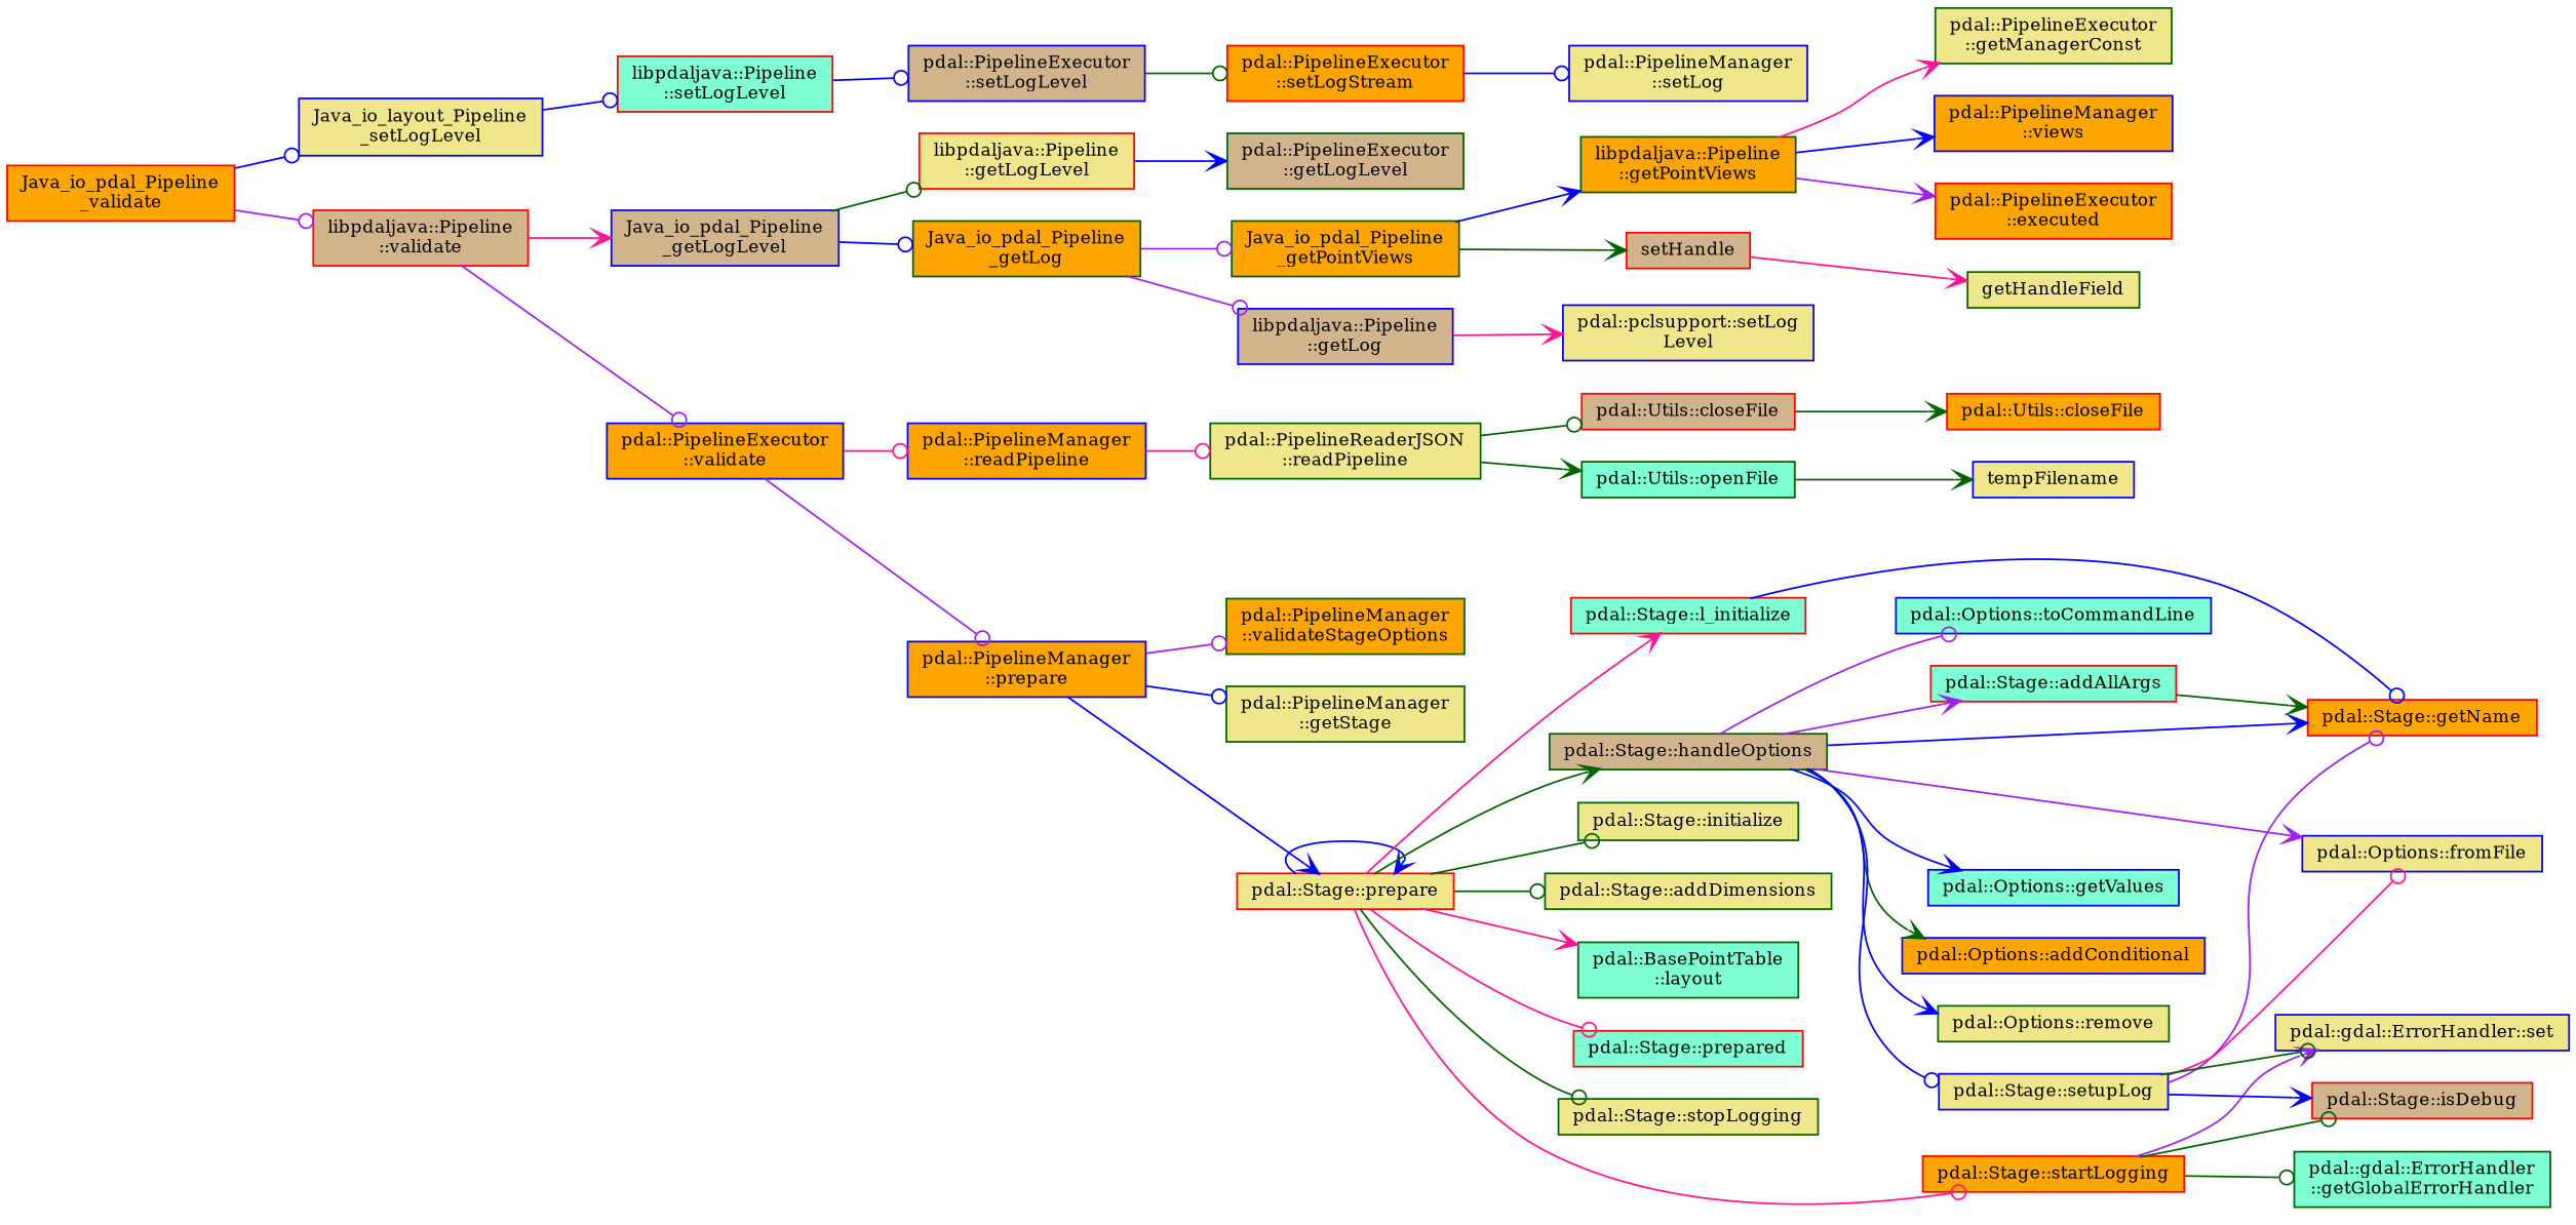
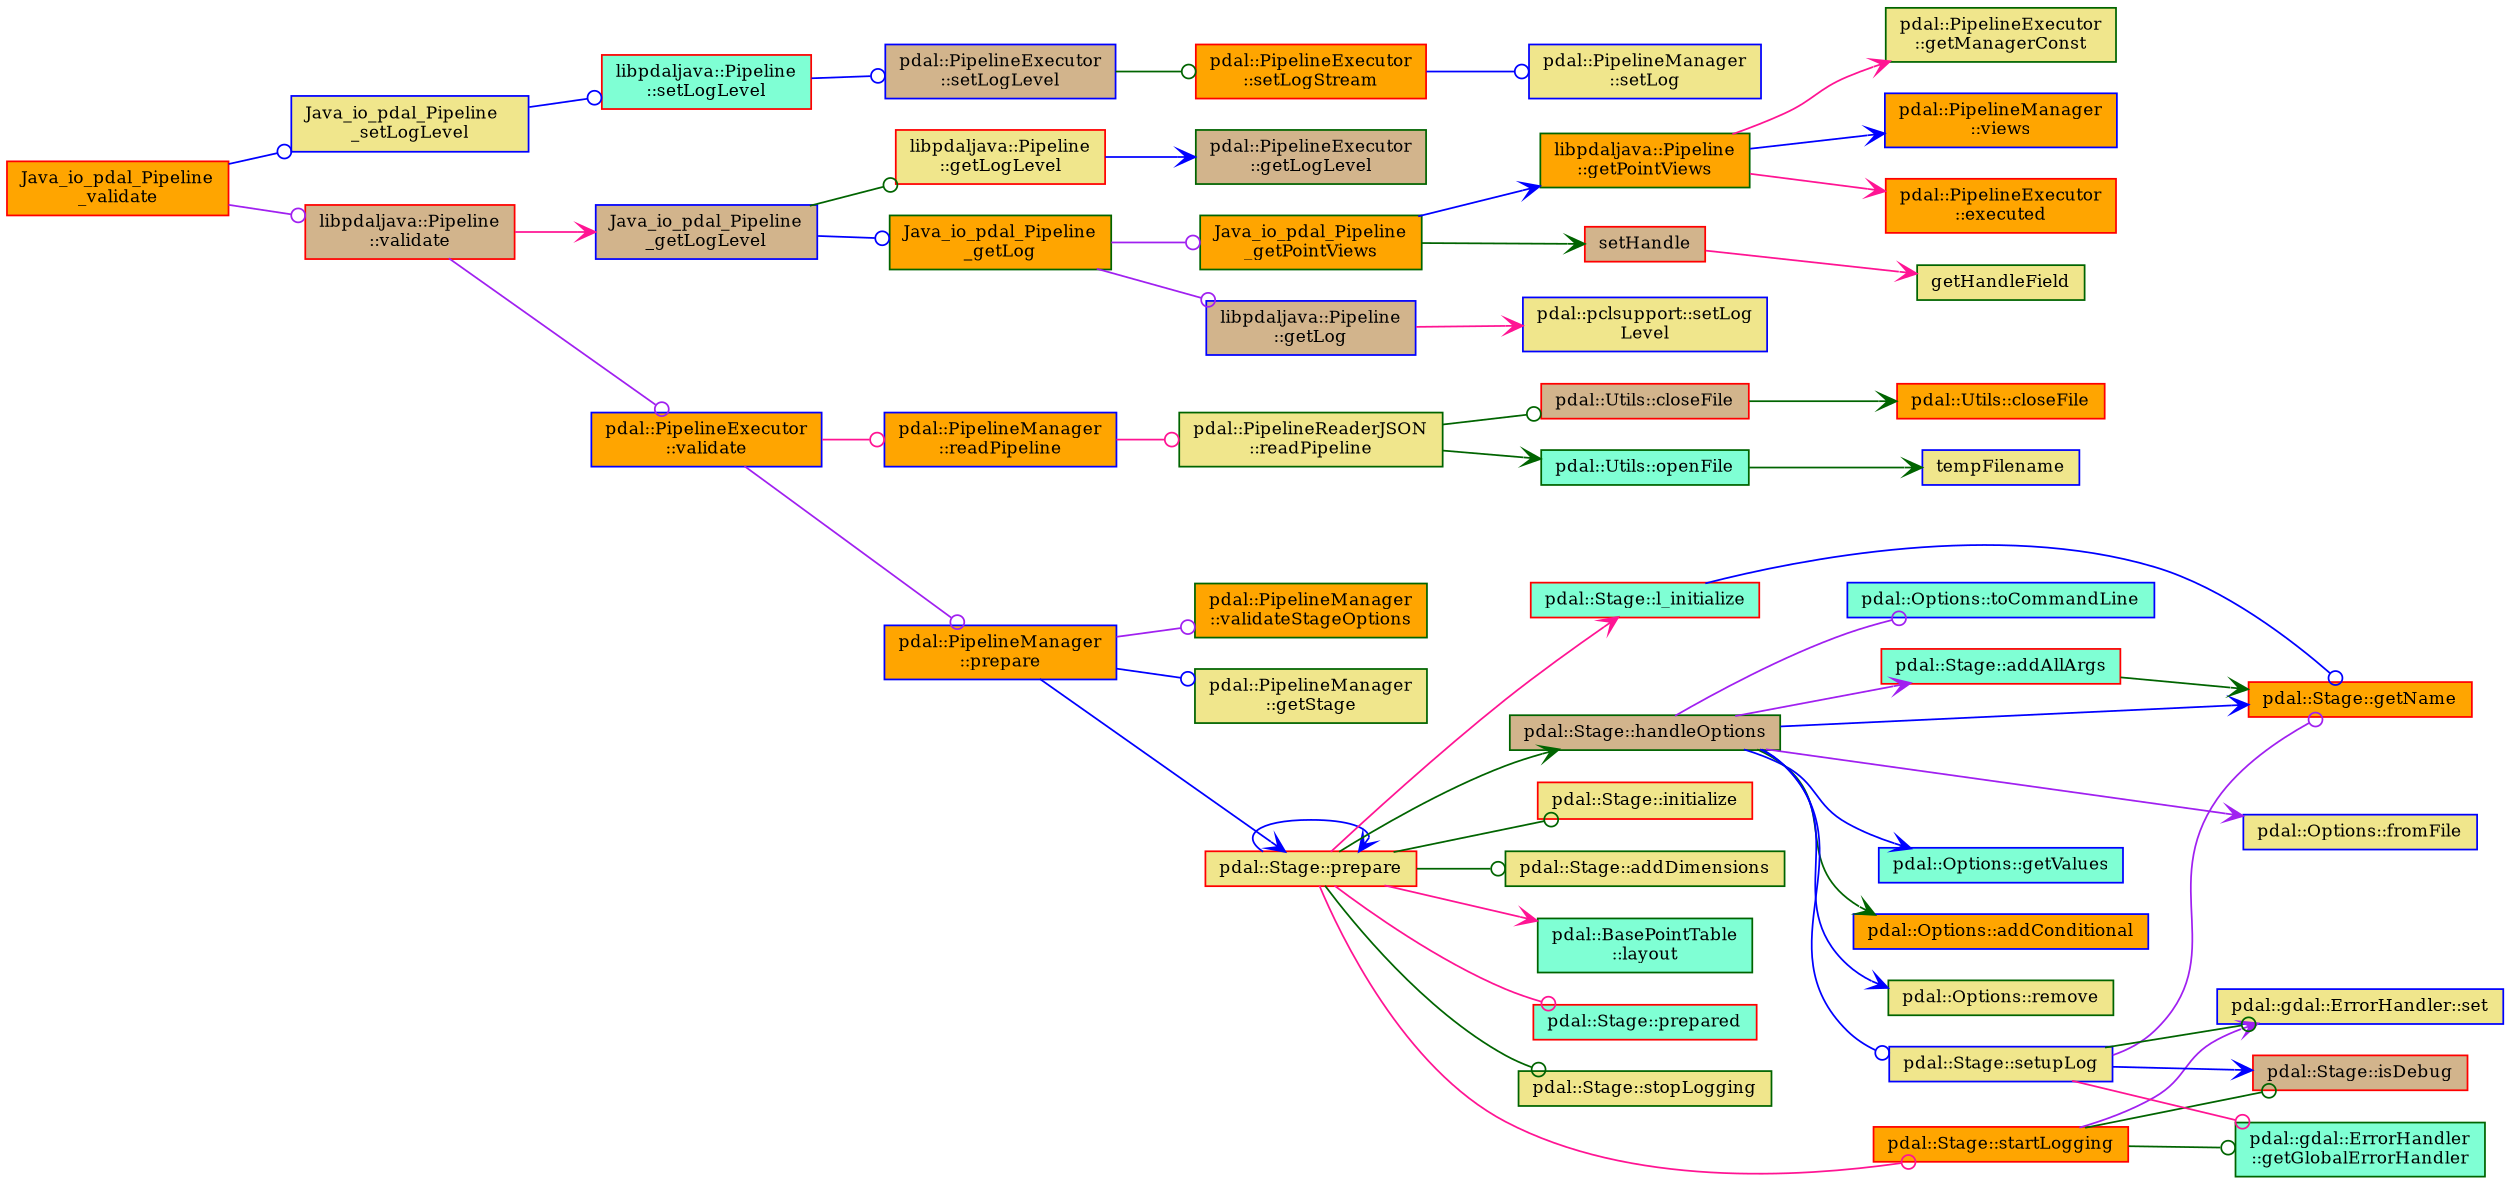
  digraph {
    fontname="DejaVu Serif"
    rankdir=LR
    node [color=red fillcolor=khaki fontname="DejaVu Serif" fontsize=10 shape=record style=filled]
    edge [arrowhead=odot color=blue fontname="DejaVu Serif" fontsize=10 labelfontname=Helvetica labelfontsize=10 style=solid]
    n1 [fillcolor=orange fontcolor=black height=0.2 label="Java_io_pdal_Pipeline\l_validate" width=0.4]
-   n2 [color=blue height=0.2 label="Java_io_layout_Pipeline\l_setLogLevel" width=0.4]
+   n2 [color=blue height=0.2 label="Java_io_pdal_Pipeline\l_setLogLevel" width=0.4]
    n3 [fillcolor=tan height=0.2 label="libpdaljava::Pipeline\l::validate" width=0.4]
    n4 [fillcolor=aquamarine height=0.2 label="libpdaljava::Pipeline\l::setLogLevel" width=0.4]
    n5 [color=blue fillcolor=tan height=0.2 label="Java_io_pdal_Pipeline\l_getLogLevel" width=0.4]
    n6 [color=blue fillcolor=orange height=0.2 label="pdal::PipelineExecutor\l::validate" width=0.4]
    n7 [color=blue fillcolor=tan height=0.2 label="pdal::PipelineExecutor\l::setLogLevel" width=0.4]
    n8 [height=0.2 label="libpdaljava::Pipeline\l::getLogLevel" width=0.4]
    n9 [color=darkgreen fillcolor=orange height=0.2 label="Java_io_pdal_Pipeline\l_getLog" width=0.4]
    n10 [fillcolor=orange height=0.2 label="pdal::PipelineExecutor\l::setLogStream" width=0.4]
    n11 [color=blue height=0.2 label="pdal::PipelineManager\l::setLog" width=0.4]
    n12 [color=darkgreen fillcolor=tan height=0.2 label="pdal::PipelineExecutor\l::getLogLevel" width=0.4]
    n13 [color=blue fillcolor=tan height=0.2 label="libpdaljava::Pipeline\l::getLog" width=0.4]
    n14 [color=darkgreen fillcolor=orange height=0.2 label="Java_io_pdal_Pipeline\l_getPointViews" width=0.4]
    n15 [color=blue height=0.2 label="pdal::pclsupport::setLog\lLevel" width=0.4]
    n16 [color=darkgreen fillcolor=orange height=0.2 label="libpdaljava::Pipeline\l::getPointViews" width=0.4]
    n17 [fillcolor=tan height=0.2 label=setHandle width=0.4]
    n18 [fillcolor=orange height=0.2 label="pdal::PipelineExecutor\l::executed" width=0.4]
    n19 [color=darkgreen height=0.2 label="pdal::PipelineExecutor\l::getManagerConst" width=0.4]
    n20 [color=blue fillcolor=orange height=0.2 label="pdal::PipelineManager\l::views" width=0.4]
    n21 [color=darkgreen height=0.2 label=getHandleField width=0.4]
    n22 [color=blue fillcolor=orange height=0.2 label="pdal::PipelineManager\l::readPipeline" width=0.4]
    n23 [color=blue fillcolor=orange height=0.2 label="pdal::PipelineManager\l::prepare" width=0.4]
    n24 [color=darkgreen height=0.2 label="pdal::PipelineReaderJSON\l::readPipeline" width=0.4]
    n25 [color=darkgreen fillcolor=orange height=0.2 label="pdal::PipelineManager\l::validateStageOptions" width=0.4]
    n26 [color=darkgreen height=0.2 label="pdal::PipelineManager\l::getStage" width=0.4]
    n27 [height=0.2 label="pdal::Stage::prepare" width=0.4]
    n28 [color=darkgreen fillcolor=aquamarine height=0.2 label="pdal::Utils::openFile" width=0.4]
    n29 [fillcolor=tan height=0.2 label="pdal::Utils::closeFile" width=0.4]
    n30 [color=blue height=0.2 label=tempFilename width=0.4]
    n31 [fillcolor=orange height=0.2 label="pdal::Utils::closeFile" width=0.4]
    n32 [color=darkgreen fillcolor=tan height=0.2 label="pdal::Stage::handleOptions" width=0.4]
    n33 [fillcolor=orange height=0.2 label="pdal::Stage::startLogging" width=0.4]
    n34 [fillcolor=aquamarine height=0.2 label="pdal::Stage::l_initialize" width=0.4]
-   n35 [color=darkgreen height=0.2 label="pdal::Stage::initialize" width=0.4]
+   n35 [height=0.2 label="pdal::Stage::initialize" width=0.4]
    n36 [color=darkgreen height=0.2 label="pdal::Stage::addDimensions" width=0.4]
    n37 [color=darkgreen fillcolor=aquamarine height=0.2 label="pdal::BasePointTable\l::layout" width=0.4]
    n38 [fillcolor=aquamarine height=0.2 label="pdal::Stage::prepared" width=0.4]
    n39 [color=darkgreen height=0.2 label="pdal::Stage::stopLogging" width=0.4]
    n40 [fillcolor=aquamarine height=0.2 label="pdal::Stage::addAllArgs" width=0.4]
    n41 [fillcolor=orange height=0.2 label="pdal::Stage::getName" width=0.4]
    n42 [color=blue fillcolor=aquamarine height=0.2 label="pdal::Options::getValues" width=0.4]
    n43 [color=blue fillcolor=orange height=0.2 label="pdal::Options::addConditional" width=0.4]
    n44 [color=blue height=0.2 label="pdal::Options::fromFile" width=0.4]
    n45 [color=darkgreen height=0.2 label="pdal::Options::remove" width=0.4]
    n46 [color=blue fillcolor=aquamarine height=0.2 label="pdal::Options::toCommandLine" width=0.4]
    n47 [color=blue height=0.2 label="pdal::Stage::setupLog" width=0.4]
    n48 [color=darkgreen fillcolor=aquamarine height=0.2 label="pdal::gdal::ErrorHandler\l::getGlobalErrorHandler" width=0.4]
    n49 [color=blue height=0.2 label="pdal::gdal::ErrorHandler::set" width=0.4]
    n50 [fillcolor=tan height=0.2 label="pdal::Stage::isDebug" width=0.4]
    n1 -> n2
    n1 -> n3 [color=purple]
    n2 -> n4
    n3 -> n5 [arrowhead=vee color=deeppink]
    n3 -> n6 [color=purple]
    n4 -> n7
    n5 -> n8 [color=darkgreen]
    n5 -> n9
    n6 -> n22 [color=deeppink]
    n6 -> n23 [color=purple]
    n7 -> n10 [color=darkgreen]
    n8 -> n12 [arrowhead=vee]
    n9 -> n13 [color=purple]
    n9 -> n14 [color=purple]
    n10 -> n11
    n13 -> n15 [arrowhead=vee color=deeppink]
    n14 -> n16 [arrowhead=vee]
    n14 -> n17 [arrowhead=vee color=darkgreen]
-   n16 -> n18 [arrowhead=vee color=purple]
+   n16 -> n18 [arrowhead=vee color=deeppink]
    n16 -> n19 [arrowhead=vee color=deeppink]
    n16 -> n20 [arrowhead=vee]
    n17 -> n21 [arrowhead=vee color=deeppink]
    n22 -> n24 [color=deeppink]
    n23 -> n25 [color=purple]
    n23 -> n26
    n23 -> n27 [arrowhead=vee]
    n24 -> n28 [arrowhead=vee color=darkgreen]
    n24 -> n29 [color=darkgreen]
    n27 -> n27 [arrowhead=vee]
    n27 -> n32 [arrowhead=vee color=darkgreen]
    n27 -> n33 [color=deeppink]
    n27 -> n34 [arrowhead=vee color=deeppink]
    n27 -> n35 [color=darkgreen]
    n27 -> n36 [color=darkgreen]
    n27 -> n37 [arrowhead=vee color=deeppink]
    n27 -> n38 [color=deeppink]
    n27 -> n39 [color=darkgreen]
    n28 -> n30 [arrowhead=vee color=darkgreen]
    n29 -> n31 [arrowhead=vee color=darkgreen]
    n32 -> n40 [arrowhead=vee color=purple]
    n32 -> n41 [arrowhead=vee]
    n32 -> n42 [arrowhead=vee]
    n32 -> n43 [arrowhead=vee color=darkgreen]
    n32 -> n44 [arrowhead=vee color=purple]
    n32 -> n45 [arrowhead=vee]
    n32 -> n46 [color=purple]
    n32 -> n47
    n33 -> n48 [color=darkgreen]
    n33 -> n49 [arrowhead=vee color=purple]
    n33 -> n50 [color=darkgreen]
    n34 -> n41
    n40 -> n41 [arrowhead=vee color=darkgreen]
    n47 -> n41 [color=purple]
-   n47 -> n44 [color=deeppink]
+   n47 -> n48 [color=deeppink]
    n47 -> n49 [color=darkgreen]
    n47 -> n50 [arrowhead=vee]
  }
